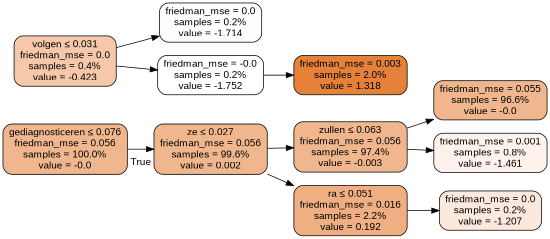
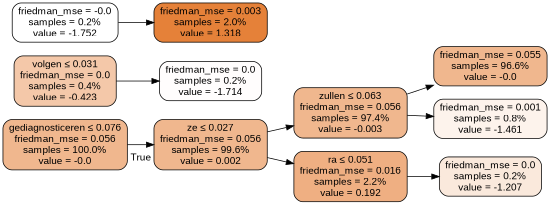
  digraph {
    fontname="Liberation Sans"
    rankdir=LR
    node [color=black fillcolor="#f0b78e" fontname="Liberation Sans" shape=box style="filled, rounded"]
    edge [fontname="Liberation Sans"]
    n1 [label=<gediagnosticeren &le; 0.076<br/>friedman_mse = 0.056<br/>samples = 100.0%<br/>value = -0.0>]
    n2 [label=<ze &le; 0.027<br/>friedman_mse = 0.056<br/>samples = 99.6%<br/>value = 0.002>]
    n3 [label=<zullen &le; 0.063<br/>friedman_mse = 0.056<br/>samples = 97.4%<br/>value = -0.003>]
    n4 [fillcolor="#efaf82" label=<ra &le; 0.051<br/>friedman_mse = 0.016<br/>samples = 2.2%<br/>value = 0.192>]
    n5 [fillcolor="#f4c8a9" label=<volgen &le; 0.031<br/>friedman_mse = 0.0<br/>samples = 0.4%<br/>value = -0.423>]
    n6 [fillcolor="#fffdfd" label=<friedman_mse = 0.0<br/>samples = 0.2%<br/>value = -1.714>]
    n7 [fillcolor="#ffffff" label=<friedman_mse = -0.0<br/>samples = 0.2%<br/>value = -1.752>]
    n8 [label=<friedman_mse = 0.055<br/>samples = 96.6%<br/>value = -0.0>]
    n9 [fillcolor="#fdf3ec" label=<friedman_mse = 0.001<br/>samples = 0.8%<br/>value = -1.461>]
    n10 [fillcolor="#fae9dc" label=<friedman_mse = 0.0<br/>samples = 0.2%<br/>value = -1.207>]
    n11 [fillcolor="#e58139" label=<friedman_mse = 0.003<br/>samples = 2.0%<br/>value = 1.318>]
    n1 -> n2 [headlabel=True labelangle=45 labeldistance=2.5]
    n2 -> n3
    n2 -> n4
    n3 -> n8
    n3 -> n9
    n4 -> n10
    n5 -> n6
-   n5 -> n7
    n7 -> n11
  }
